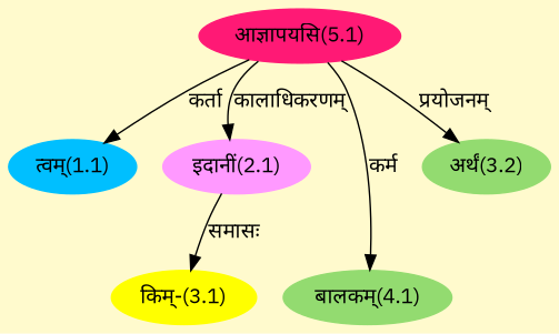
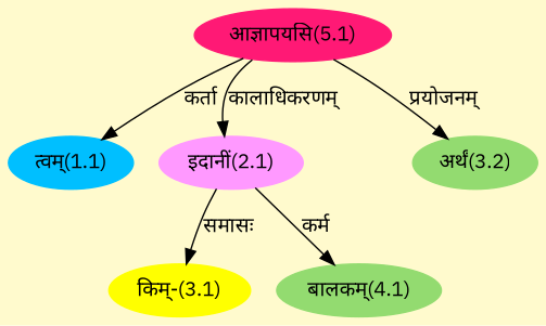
  digraph {
    bgcolor=lemonchiffon1
    compound=true
    fontname="IBM Plex Sans"
    rankdir=BT
    node [color="#93DB70" fontname="IBM Plex Sans" style=filled]
    edge [dir=back fontname="IBM Plex Sans"]
    n1 [color="#00BFFF" label="त्वम्(1.1)"]
    n2 [color="#FF1975" label="आज्ञापयसि(5.1)"]
    n3 [color="#FF99FF" label="इदानीं(2.1)"]
    n4 [color="#FFFF00" label="किम्-(3.1)"]
    n5 [label="अर्थं(3.2)"]
    n6 [label="बालकम्(4.1)"]
    n1 -> n2 [label="कर्ता"]
    n3 -> n2 [label="कालाधिकरणम्"]
    n4 -> n3 [label="समासः"]
    n5 -> n2 [label="प्रयोजनम्"]
-   n6 -> n2 [label="कर्म"]
+   n6 -> n3 [label="कर्म"]
  }
